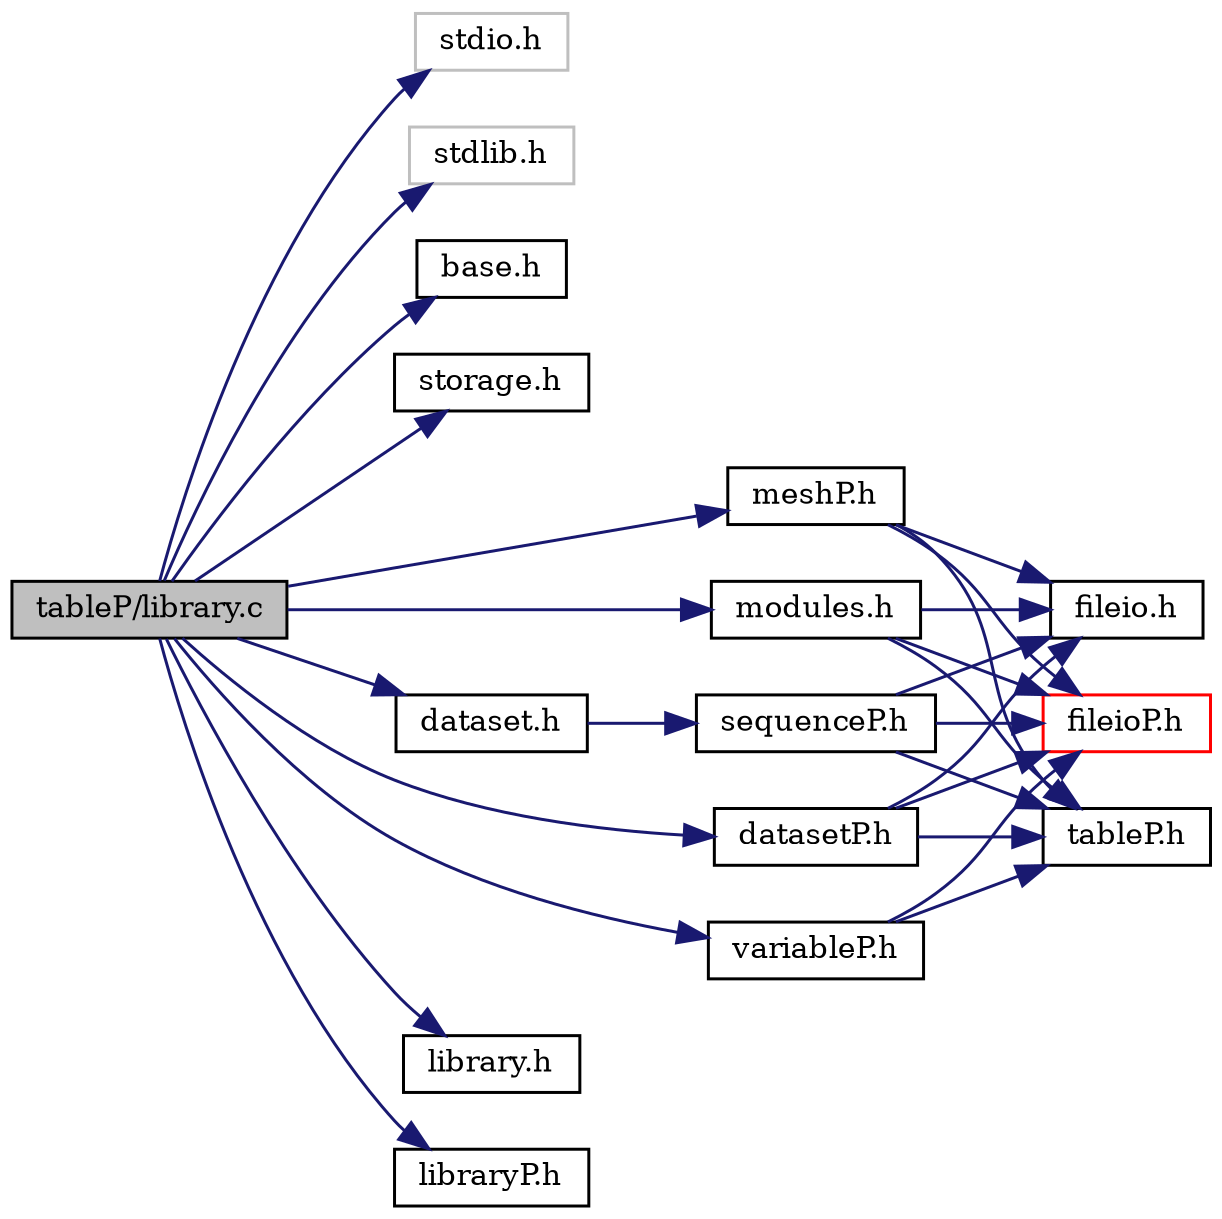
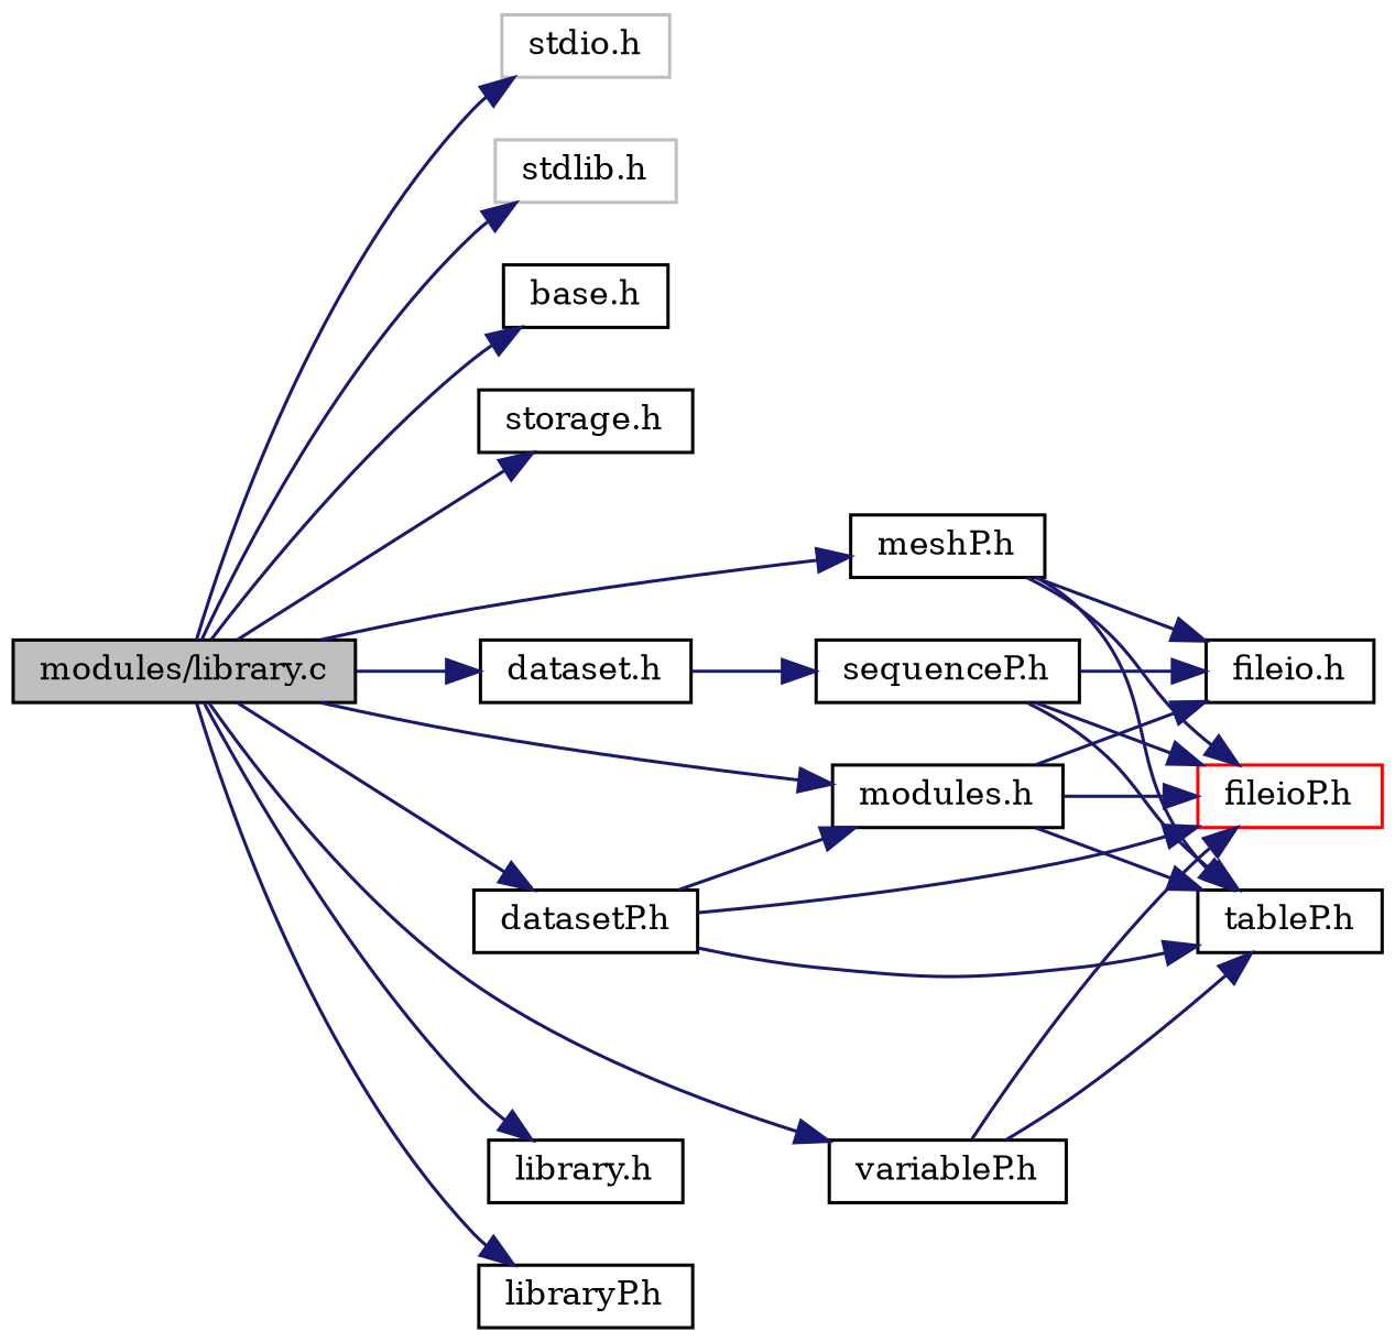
  digraph {
    fontname="DejaVu Serif"
    rankdir=LR
    node [color=black fillcolor=white fontname="DejaVu Serif" fontsize=10 shape=record style=filled]
    edge [color=midnightblue fontname="DejaVu Serif" fontsize=10 labelfontname="FreeSans.ttf" labelfontsize=10 style=solid]
-   n1 [fillcolor=grey75 fontcolor=black height=0.2 label="tableP/library.c" width=0.4]
+   n1 [fillcolor=grey75 fontcolor=black height=0.2 label="modules/library.c" width=0.4]
    n2 [color=grey75 height=0.2 label="stdio.h" width=0.4]
    n3 [color=grey75 height=0.2 label="stdlib.h" width=0.4]
    n4 [height=0.2 label="base.h" width=0.4]
    n5 [height=0.2 label="storage.h" width=0.4]
    n6 [height=0.2 label="dataset.h" width=0.4]
    n7 [height=0.2 label="datasetP.h" width=0.4]
    n8 [height=0.2 label="meshP.h" width=0.4]
    n9 [height=0.2 label="modules.h" width=0.4]
    n10 [height=0.2 label="variableP.h" width=0.4]
    n11 [height=0.2 label="library.h" width=0.4]
    n12 [height=0.2 label="libraryP.h" width=0.4]
    n13 [height=0.2 label="sequenceP.h" width=0.4]
    n14 [height=0.2 label="tableP.h" width=0.4]
    n15 [height=0.2 label="fileio.h" width=0.4]
    n16 [color=red height=0.2 label="fileioP.h" width=0.4]
    n1 -> n2
    n1 -> n3
    n1 -> n4
    n1 -> n5
    n1 -> n6
    n1 -> n7
    n1 -> n8
    n1 -> n9
    n1 -> n10
    n1 -> n11
    n1 -> n12
    n6 -> n13
    n7 -> n14
-   n7 -> n15
+   n7 -> n9
    n7 -> n16
    n8 -> n14
    n8 -> n15
    n8 -> n16
    n9 -> n14
    n9 -> n15
    n9 -> n16
    n10 -> n14
    n10 -> n16
    n13 -> n14
    n13 -> n15
    n13 -> n16
  }
